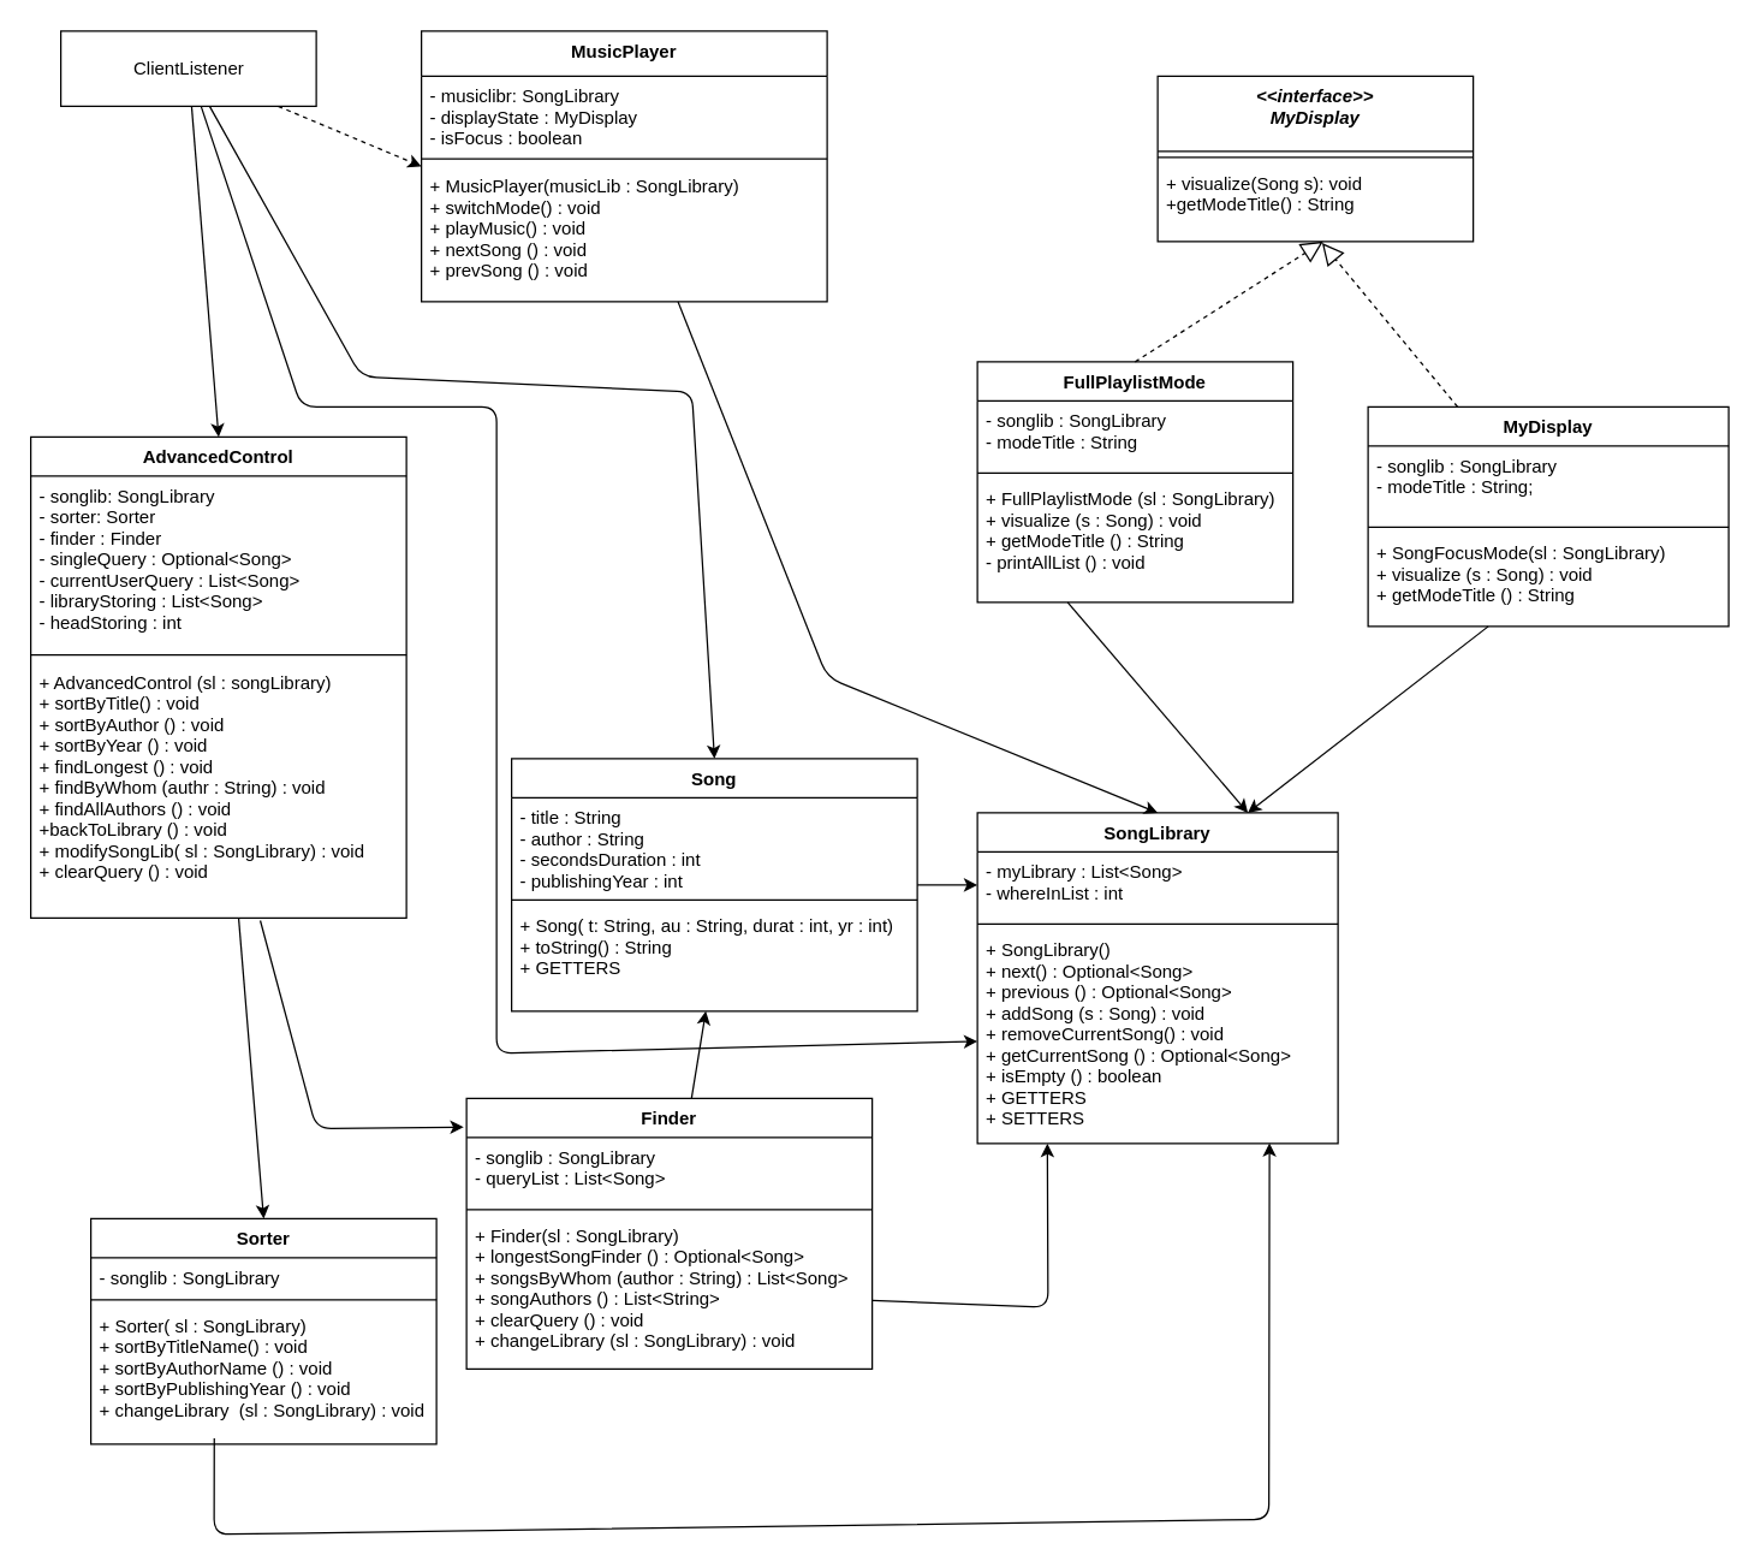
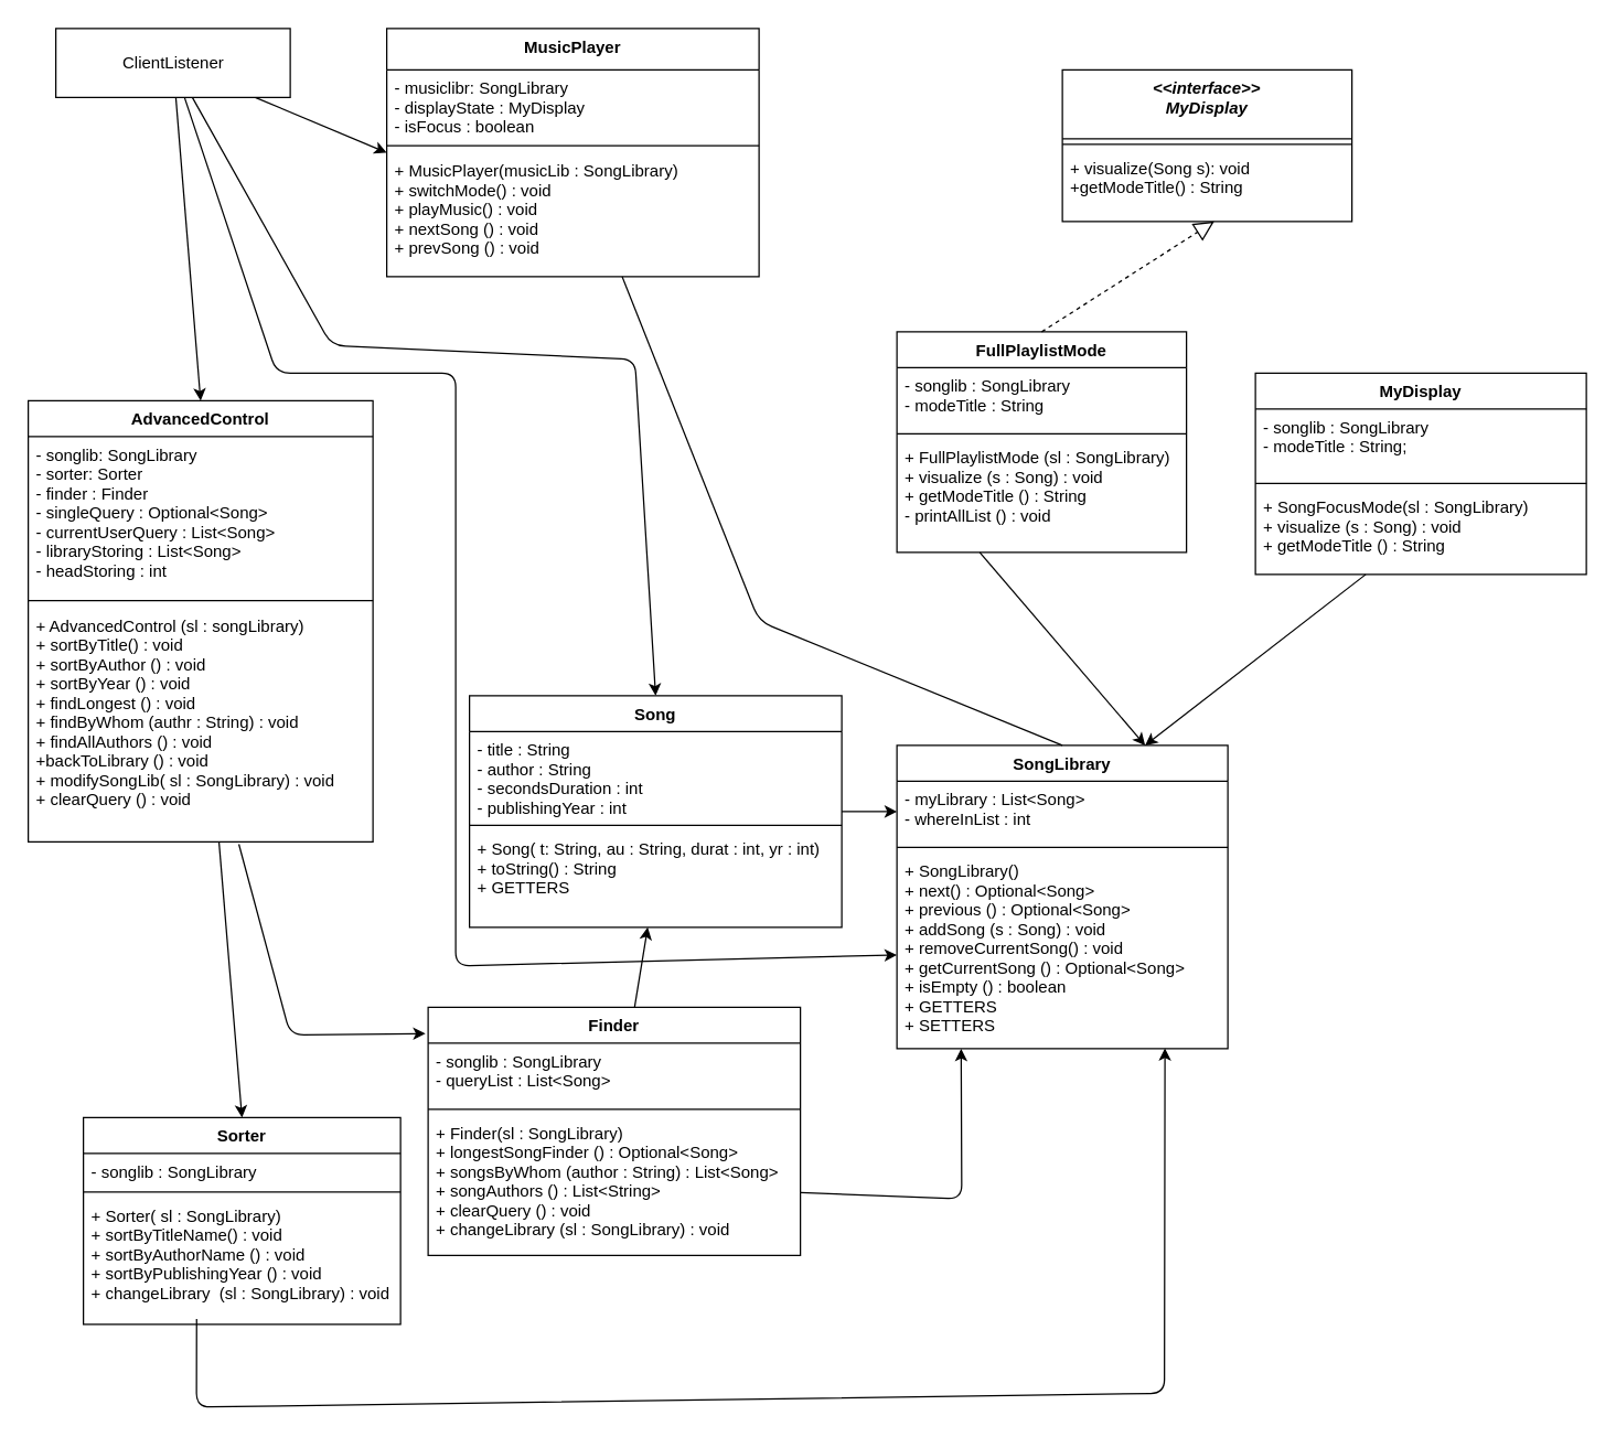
  <mxCell id="0" />
  <mxCell id="1" parent="0" />
  <mxCell id="2" value="&lt;&lt;interface&gt;&gt;&#10;MyDisplay" style="swimlane;fontStyle=3;align=center;verticalAlign=top;childLayout=stackLayout;horizontal=1;startSize=50;horizontalStack=0;resizeParent=1;resizeParentMax=0;resizeLast=0;collapsible=1;marginBottom=0;" parent="1" vertex="1"><mxGeometry x="770" y="50" width="210" height="110" as="geometry" /></mxCell>
  <mxCell id="3" value="" style="line;strokeWidth=1;fillColor=none;align=left;verticalAlign=middle;spacingTop=-1;spacingLeft=3;spacingRight=3;rotatable=0;labelPosition=right;points=[];portConstraint=eastwest;strokeColor=inherit;" parent="2" vertex="1"><mxGeometry y="50" width="210" height="8" as="geometry" /></mxCell>
  <mxCell id="4" value="+ visualize(Song s): void&#10;+getModeTitle() : String" style="text;strokeColor=none;fillColor=none;align=left;verticalAlign=top;spacingLeft=4;spacingRight=4;overflow=hidden;rotatable=0;points=[[0,0.5],[1,0.5]];portConstraint=eastwest;" parent="2" vertex="1"><mxGeometry y="58" width="210" height="52" as="geometry" /></mxCell>
  <mxCell id="5" value="SongLibrary" style="swimlane;fontStyle=1;align=center;verticalAlign=top;childLayout=stackLayout;horizontal=1;startSize=26;horizontalStack=0;resizeParent=1;resizeParentMax=0;resizeLast=0;collapsible=1;marginBottom=0;" parent="1" vertex="1"><mxGeometry x="650" y="540" width="240" height="220" as="geometry" /></mxCell>
  <mxCell id="6" value="- myLibrary : List&lt;Song&gt; &#10;- whereInList : int&#10;" style="text;strokeColor=none;fillColor=none;align=left;verticalAlign=top;spacingLeft=4;spacingRight=4;overflow=hidden;rotatable=0;points=[[0,0.5],[1,0.5]];portConstraint=eastwest;" parent="5" vertex="1"><mxGeometry y="26" width="240" height="44" as="geometry" /></mxCell>
  <mxCell id="7" value="" style="line;strokeWidth=1;fillColor=none;align=left;verticalAlign=middle;spacingTop=-1;spacingLeft=3;spacingRight=3;rotatable=0;labelPosition=right;points=[];portConstraint=eastwest;strokeColor=inherit;" parent="5" vertex="1"><mxGeometry y="70" width="240" height="8" as="geometry" /></mxCell>
  <mxCell id="8" value="+ SongLibrary()&#10;+ next() : Optional&lt;Song&gt;&#10;+ previous () : Optional&lt;Song&gt;&#10;+ addSong (s : Song) : void &#10;+ removeCurrentSong() : void &#10;+ getCurrentSong () : Optional&lt;Song&gt;&#10;+ isEmpty () : boolean&#10;+ GETTERS&#10;+ SETTERS " style="text;strokeColor=none;fillColor=none;align=left;verticalAlign=top;spacingLeft=4;spacingRight=4;overflow=hidden;rotatable=0;points=[[0,0.5],[1,0.5]];portConstraint=eastwest;" parent="5" vertex="1"><mxGeometry y="78" width="240" height="142" as="geometry" /></mxCell>
- <mxCell id="9" style="edgeStyle=none;html=1;entryX=0.5;entryY=0;entryDx=0;entryDy=0;" parent="1" source="10" target="5" edge="1"><mxGeometry relative="1" as="geometry"><Array as="points"><mxPoint x="550" y="450" /></Array></mxGeometry></mxCell>
+ <mxCell id="9" style="edgeStyle=none;html=1;entryX=0.5;entryY=0;entryDx=0;entryDy=0;endArrow=none;" parent="1" source="10" target="5" edge="1"><mxGeometry relative="1" as="geometry"><Array as="points"><mxPoint x="550" y="450" /></Array></mxGeometry></mxCell>
  <mxCell id="10" value="MusicPlayer" style="swimlane;fontStyle=1;align=center;verticalAlign=top;childLayout=stackLayout;horizontal=1;startSize=30;horizontalStack=0;resizeParent=1;resizeParentMax=0;resizeLast=0;collapsible=1;marginBottom=0;" parent="1" vertex="1"><mxGeometry x="280" y="20" width="270" height="180" as="geometry" /></mxCell>
  <mxCell id="11" value="- musiclibr: SongLibrary&#10;- displayState : MyDisplay&#10;- isFocus : boolean" style="text;strokeColor=none;fillColor=none;align=left;verticalAlign=top;spacingLeft=4;spacingRight=4;overflow=hidden;rotatable=0;points=[[0,0.5],[1,0.5]];portConstraint=eastwest;" parent="10" vertex="1"><mxGeometry y="30" width="270" height="50" as="geometry" /></mxCell>
  <mxCell id="12" value="" style="line;strokeWidth=1;fillColor=none;align=left;verticalAlign=middle;spacingTop=-1;spacingLeft=3;spacingRight=3;rotatable=0;labelPosition=right;points=[];portConstraint=eastwest;strokeColor=inherit;" parent="10" vertex="1"><mxGeometry y="80" width="270" height="10" as="geometry" /></mxCell>
  <mxCell id="13" value="+ MusicPlayer(musicLib : SongLibrary)&#10;+ switchMode() : void&#10;+ playMusic() : void&#10;+ nextSong () : void&#10;+ prevSong () : void&#10;" style="text;strokeColor=none;fillColor=none;align=left;verticalAlign=top;spacingLeft=4;spacingRight=4;overflow=hidden;rotatable=0;points=[[0,0.5],[1,0.5]];portConstraint=eastwest;" parent="10" vertex="1"><mxGeometry y="90" width="270" height="90" as="geometry" /></mxCell>
  <mxCell id="14" style="edgeStyle=none;html=1;entryX=0.5;entryY=0;entryDx=0;entryDy=0;" parent="1" source="18" target="20" edge="1"><mxGeometry relative="1" as="geometry"><Array as="points"><mxPoint x="240" y="250" /><mxPoint x="460" y="260" /></Array></mxGeometry></mxCell>
- <mxCell id="15" style="edgeStyle=none;html=1;entryX=0;entryY=0.5;entryDx=0;entryDy=0;dashed=1;" parent="1" source="18" target="10" edge="1"><mxGeometry relative="1" as="geometry" /></mxCell>
+ <mxCell id="15" style="edgeStyle=none;html=1;entryX=0;entryY=0.5;entryDx=0;entryDy=0;" parent="1" source="18" target="10" edge="1"><mxGeometry relative="1" as="geometry" /></mxCell>
  <mxCell id="16" style="edgeStyle=none;html=1;" parent="1" source="18" target="8" edge="1"><mxGeometry relative="1" as="geometry"><Array as="points"><mxPoint x="200" y="270" /><mxPoint x="330" y="270" /><mxPoint x="330" y="700" /></Array></mxGeometry></mxCell>
  <mxCell id="17" style="edgeStyle=none;html=1;entryX=0.5;entryY=0;entryDx=0;entryDy=0;" parent="1" source="18" target="38" edge="1"><mxGeometry relative="1" as="geometry" /></mxCell>
  <mxCell id="18" value="ClientListener" style="html=1;" parent="1" vertex="1"><mxGeometry x="40" y="20" width="170" height="50" as="geometry" /></mxCell>
  <mxCell id="19" style="edgeStyle=none;html=1;entryX=0;entryY=0.5;entryDx=0;entryDy=0;" parent="1" source="20" target="6" edge="1"><mxGeometry relative="1" as="geometry" /></mxCell>
  <mxCell id="20" value="Song" style="swimlane;fontStyle=1;align=center;verticalAlign=top;childLayout=stackLayout;horizontal=1;startSize=26;horizontalStack=0;resizeParent=1;resizeParentMax=0;resizeLast=0;collapsible=1;marginBottom=0;" parent="1" vertex="1"><mxGeometry x="340" y="504" width="270" height="168" as="geometry" /></mxCell>
  <mxCell id="21" value="- title : String&#10;- author : String&#10;- secondsDuration : int&#10;- publishingYear : int" style="text;strokeColor=none;fillColor=none;align=left;verticalAlign=top;spacingLeft=4;spacingRight=4;overflow=hidden;rotatable=0;points=[[0,0.5],[1,0.5]];portConstraint=eastwest;" parent="20" vertex="1"><mxGeometry y="26" width="270" height="64" as="geometry" /></mxCell>
  <mxCell id="22" value="" style="line;strokeWidth=1;fillColor=none;align=left;verticalAlign=middle;spacingTop=-1;spacingLeft=3;spacingRight=3;rotatable=0;labelPosition=right;points=[];portConstraint=eastwest;strokeColor=inherit;" parent="20" vertex="1"><mxGeometry y="90" width="270" height="8" as="geometry" /></mxCell>
  <mxCell id="23" value="+ Song( t: String, au : String, durat : int, yr : int)&#10;+ toString() : String&#10;+ GETTERS " style="text;strokeColor=none;fillColor=none;align=left;verticalAlign=top;spacingLeft=4;spacingRight=4;overflow=hidden;rotatable=0;points=[[0,0.5],[1,0.5]];portConstraint=eastwest;" parent="20" vertex="1"><mxGeometry y="98" width="270" height="70" as="geometry" /></mxCell>
  <mxCell id="24" value="FullPlaylistMode" style="swimlane;fontStyle=1;align=center;verticalAlign=top;childLayout=stackLayout;horizontal=1;startSize=26;horizontalStack=0;resizeParent=1;resizeParentMax=0;resizeLast=0;collapsible=1;marginBottom=0;" parent="1" vertex="1"><mxGeometry x="650" y="240" width="210" height="160" as="geometry" /></mxCell>
  <mxCell id="25" value="- songlib : SongLibrary &#10;- modeTitle : String&#10;" style="text;strokeColor=none;fillColor=none;align=left;verticalAlign=top;spacingLeft=4;spacingRight=4;overflow=hidden;rotatable=0;points=[[0,0.5],[1,0.5]];portConstraint=eastwest;" parent="24" vertex="1"><mxGeometry y="26" width="210" height="44" as="geometry" /></mxCell>
  <mxCell id="26" value="" style="line;strokeWidth=1;fillColor=none;align=left;verticalAlign=middle;spacingTop=-1;spacingLeft=3;spacingRight=3;rotatable=0;labelPosition=right;points=[];portConstraint=eastwest;strokeColor=inherit;" parent="24" vertex="1"><mxGeometry y="70" width="210" height="8" as="geometry" /></mxCell>
  <mxCell id="27" value="+ FullPlaylistMode (sl : SongLibrary) &#10;+ visualize (s : Song) : void&#10;+ getModeTitle () : String&#10;- printAllList () : void " style="text;strokeColor=none;fillColor=none;align=left;verticalAlign=top;spacingLeft=4;spacingRight=4;overflow=hidden;rotatable=0;points=[[0,0.5],[1,0.5]];portConstraint=eastwest;" parent="24" vertex="1"><mxGeometry y="78" width="210" height="82" as="geometry" /></mxCell>
  <mxCell id="28" value="MyDisplay" style="swimlane;fontStyle=1;align=center;verticalAlign=top;childLayout=stackLayout;horizontal=1;startSize=26;horizontalStack=0;resizeParent=1;resizeParentMax=0;resizeLast=0;collapsible=1;marginBottom=0;" parent="1" vertex="1"><mxGeometry x="910" y="270" width="240" height="146" as="geometry" /></mxCell>
  <mxCell id="29" value="- songlib : SongLibrary&#10;- modeTitle : String;&#10;" style="text;strokeColor=none;fillColor=none;align=left;verticalAlign=top;spacingLeft=4;spacingRight=4;overflow=hidden;rotatable=0;points=[[0,0.5],[1,0.5]];portConstraint=eastwest;" parent="28" vertex="1"><mxGeometry y="26" width="240" height="50" as="geometry" /></mxCell>
  <mxCell id="30" value="" style="line;strokeWidth=1;fillColor=none;align=left;verticalAlign=middle;spacingTop=-1;spacingLeft=3;spacingRight=3;rotatable=0;labelPosition=right;points=[];portConstraint=eastwest;strokeColor=inherit;" parent="28" vertex="1"><mxGeometry y="76" width="240" height="8" as="geometry" /></mxCell>
  <mxCell id="31" value="+ SongFocusMode(sl : SongLibrary)&#10;+ visualize (s : Song) : void&#10;+ getModeTitle () : String " style="text;strokeColor=none;fillColor=none;align=left;verticalAlign=top;spacingLeft=4;spacingRight=4;overflow=hidden;rotatable=0;points=[[0,0.5],[1,0.5]];portConstraint=eastwest;" parent="28" vertex="1"><mxGeometry y="84" width="240" height="62" as="geometry" /></mxCell>
  <mxCell id="32" style="edgeStyle=none;html=1;entryX=0.75;entryY=0;entryDx=0;entryDy=0;exitX=0.286;exitY=1;exitDx=0;exitDy=0;exitPerimeter=0;" parent="1" source="27" target="5" edge="1"><mxGeometry relative="1" as="geometry" /></mxCell>
  <mxCell id="33" style="edgeStyle=none;html=1;entryX=0.75;entryY=0;entryDx=0;entryDy=0;" parent="1" source="31" target="5" edge="1"><mxGeometry relative="1" as="geometry"><mxPoint x="270" y="450" as="targetPoint" /></mxGeometry></mxCell>
- <mxCell id="34" value="" style="endArrow=block;dashed=1;endFill=0;endSize=12;html=1;entryX=0.521;entryY=1.018;entryDx=0;entryDy=0;entryPerimeter=0;" parent="1" source="28" target="4" edge="1"><mxGeometry width="160" relative="1" as="geometry"><mxPoint x="570" y="250" as="sourcePoint" /><mxPoint x="730" y="250" as="targetPoint" /></mxGeometry></mxCell>
  <mxCell id="35" value="" style="endArrow=block;dashed=1;endFill=0;endSize=12;html=1;exitX=0.5;exitY=0;exitDx=0;exitDy=0;entryX=0.524;entryY=1;entryDx=0;entryDy=0;entryPerimeter=0;" parent="1" source="24" target="4" edge="1"><mxGeometry width="160" relative="1" as="geometry"><mxPoint x="614" y="209.008" as="sourcePoint" /><mxPoint x="870" y="190" as="targetPoint" /></mxGeometry></mxCell>
  <mxCell id="36" style="edgeStyle=none;html=1;entryX=0.5;entryY=0;entryDx=0;entryDy=0;" parent="1" source="38" target="43" edge="1"><mxGeometry relative="1" as="geometry"><mxPoint x="90" y="670" as="targetPoint" /></mxGeometry></mxCell>
  <mxCell id="37" style="edgeStyle=none;html=1;exitX=0.611;exitY=1.01;exitDx=0;exitDy=0;exitPerimeter=0;entryX=-0.007;entryY=0.106;entryDx=0;entryDy=0;entryPerimeter=0;" parent="1" source="41" target="48" edge="1"><mxGeometry relative="1" as="geometry"><mxPoint x="210" y="670" as="targetPoint" /><Array as="points"><mxPoint x="210" y="750" /></Array></mxGeometry></mxCell>
  <mxCell id="38" value="AdvancedControl" style="swimlane;fontStyle=1;align=center;verticalAlign=top;childLayout=stackLayout;horizontal=1;startSize=26;horizontalStack=0;resizeParent=1;resizeParentMax=0;resizeLast=0;collapsible=1;marginBottom=0;" parent="1" vertex="1"><mxGeometry x="20" y="290" width="250" height="320" as="geometry" /></mxCell>
  <mxCell id="39" value="- songlib: SongLibrary&#10;- sorter: Sorter&#10;- finder : Finder&#10;- singleQuery : Optional&lt;Song&gt;&#10;- currentUserQuery : List&lt;Song&gt;&#10;- libraryStoring : List&lt;Song&gt;&#10;- headStoring : int" style="text;strokeColor=none;fillColor=none;align=left;verticalAlign=top;spacingLeft=4;spacingRight=4;overflow=hidden;rotatable=0;points=[[0,0.5],[1,0.5]];portConstraint=eastwest;" parent="38" vertex="1"><mxGeometry y="26" width="250" height="114" as="geometry" /></mxCell>
  <mxCell id="40" value="" style="line;strokeWidth=1;fillColor=none;align=left;verticalAlign=middle;spacingTop=-1;spacingLeft=3;spacingRight=3;rotatable=0;labelPosition=right;points=[];portConstraint=eastwest;strokeColor=inherit;" parent="38" vertex="1"><mxGeometry y="140" width="250" height="10" as="geometry" /></mxCell>
  <mxCell id="41" value="+ AdvancedControl (sl : songLibrary) &#10;+ sortByTitle() : void&#10;+ sortByAuthor () : void&#10;+ sortByYear () : void&#10;+ findLongest () : void&#10;+ findByWhom (authr : String) : void&#10;+ findAllAuthors () : void&#10;+backToLibrary () : void&#10;+ modifySongLib( sl : SongLibrary) : void&#10;+ clearQuery () : void&#10;" style="text;strokeColor=none;fillColor=none;align=left;verticalAlign=top;spacingLeft=4;spacingRight=4;overflow=hidden;rotatable=0;points=[[0,0.5],[1,0.5]];portConstraint=eastwest;" parent="38" vertex="1"><mxGeometry y="150" width="250" height="170" as="geometry" /></mxCell>
  <mxCell id="42" style="edgeStyle=none;html=1;exitX=0.357;exitY=0.957;exitDx=0;exitDy=0;exitPerimeter=0;entryX=0.81;entryY=0.998;entryDx=0;entryDy=0;entryPerimeter=0;" parent="1" source="46" target="8" edge="1"><mxGeometry relative="1" as="geometry"><mxPoint x="841.429" y="1020" as="targetPoint" /><Array as="points"><mxPoint x="142" y="1020" /><mxPoint x="844" y="1010" /></Array></mxGeometry></mxCell>
  <mxCell id="43" value="Sorter" style="swimlane;fontStyle=1;align=center;verticalAlign=top;childLayout=stackLayout;horizontal=1;startSize=26;horizontalStack=0;resizeParent=1;resizeParentMax=0;resizeLast=0;collapsible=1;marginBottom=0;" parent="1" vertex="1"><mxGeometry x="60" y="810" width="230" height="150" as="geometry" /></mxCell>
  <mxCell id="44" value="- songlib : SongLibrary&#10;" style="text;strokeColor=none;fillColor=none;align=left;verticalAlign=top;spacingLeft=4;spacingRight=4;overflow=hidden;rotatable=0;points=[[0,0.5],[1,0.5]];portConstraint=eastwest;" parent="43" vertex="1"><mxGeometry y="26" width="230" height="24" as="geometry" /></mxCell>
  <mxCell id="45" value="" style="line;strokeWidth=1;fillColor=none;align=left;verticalAlign=middle;spacingTop=-1;spacingLeft=3;spacingRight=3;rotatable=0;labelPosition=right;points=[];portConstraint=eastwest;strokeColor=inherit;" parent="43" vertex="1"><mxGeometry y="50" width="230" height="8" as="geometry" /></mxCell>
  <mxCell id="46" value="+ Sorter( sl : SongLibrary) &#10;+ sortByTitleName() : void&#10;+ sortByAuthorName () : void&#10;+ sortByPublishingYear () : void&#10;+ changeLibrary  (sl : SongLibrary) : void" style="text;strokeColor=none;fillColor=none;align=left;verticalAlign=top;spacingLeft=4;spacingRight=4;overflow=hidden;rotatable=0;points=[[0,0.5],[1,0.5]];portConstraint=eastwest;" parent="43" vertex="1"><mxGeometry y="58" width="230" height="92" as="geometry" /></mxCell>
  <mxCell id="47" style="edgeStyle=none;html=1;" parent="1" source="48" target="23" edge="1"><mxGeometry relative="1" as="geometry" /></mxCell>
  <mxCell id="48" value="Finder" style="swimlane;fontStyle=1;align=center;verticalAlign=top;childLayout=stackLayout;horizontal=1;startSize=26;horizontalStack=0;resizeParent=1;resizeParentMax=0;resizeLast=0;collapsible=1;marginBottom=0;" parent="1" vertex="1"><mxGeometry x="310" y="730" width="270" height="180" as="geometry" /></mxCell>
  <mxCell id="49" value="- songlib : SongLibrary&#10;- queryList : List&lt;Song&gt;" style="text;strokeColor=none;fillColor=none;align=left;verticalAlign=top;spacingLeft=4;spacingRight=4;overflow=hidden;rotatable=0;points=[[0,0.5],[1,0.5]];portConstraint=eastwest;" parent="48" vertex="1"><mxGeometry y="26" width="270" height="44" as="geometry" /></mxCell>
  <mxCell id="50" value="" style="line;strokeWidth=1;fillColor=none;align=left;verticalAlign=middle;spacingTop=-1;spacingLeft=3;spacingRight=3;rotatable=0;labelPosition=right;points=[];portConstraint=eastwest;strokeColor=inherit;" parent="48" vertex="1"><mxGeometry y="70" width="270" height="8" as="geometry" /></mxCell>
  <mxCell id="51" value="+ Finder(sl : SongLibrary) &#10;+ longestSongFinder () : Optional&lt;Song&gt;&#10;+ songsByWhom (author : String) : List&lt;Song&gt;&#10;+ songAuthors () : List&lt;String&gt;&#10;+ clearQuery () : void&#10;+ changeLibrary (sl : SongLibrary) : void&#10;&#10;" style="text;strokeColor=none;fillColor=none;align=left;verticalAlign=top;spacingLeft=4;spacingRight=4;overflow=hidden;rotatable=0;points=[[0,0.5],[1,0.5]];portConstraint=eastwest;" parent="48" vertex="1"><mxGeometry y="78" width="270" height="102" as="geometry" /></mxCell>
  <mxCell id="52" style="edgeStyle=none;html=1;entryX=0.194;entryY=1;entryDx=0;entryDy=0;entryPerimeter=0;" parent="1" source="51" target="8" edge="1"><mxGeometry relative="1" as="geometry"><Array as="points"><mxPoint x="697" y="869" /></Array></mxGeometry></mxCell>
